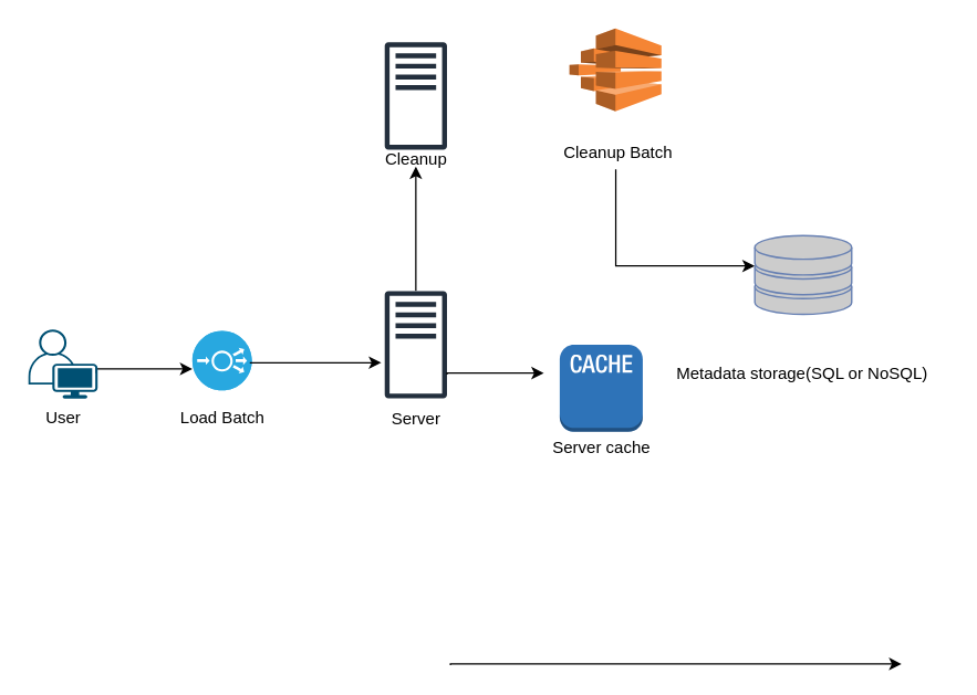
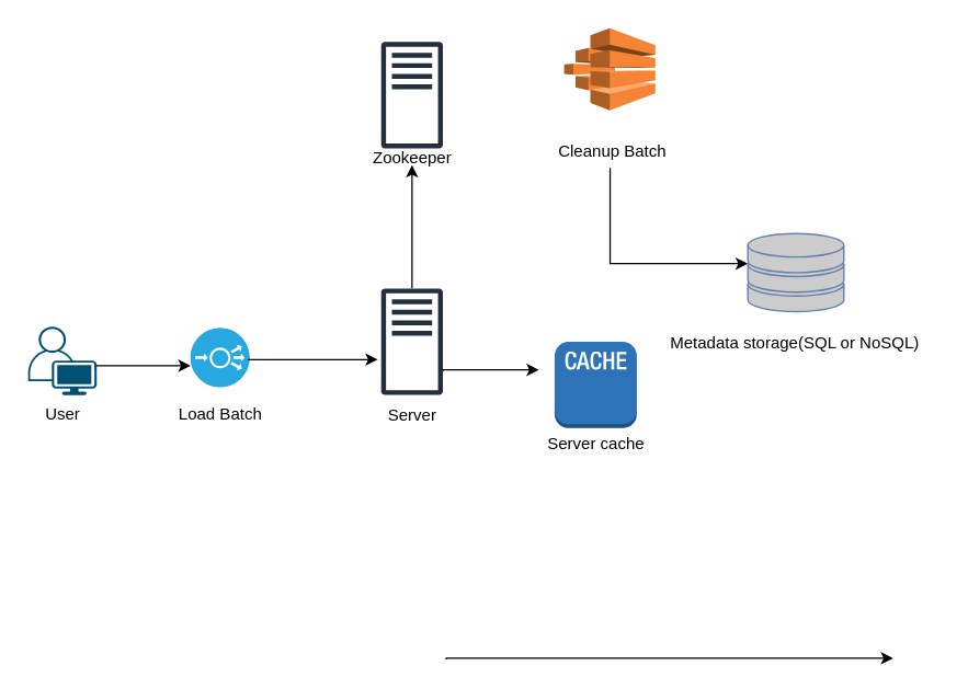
  <mxCell id="0" />
  <mxCell id="1" parent="0" />
  <mxCell id="2" style="edgeStyle=orthogonalEdgeStyle;rounded=0;orthogonalLoop=1;jettySize=auto;html=1;" edge="1" parent="1"><mxGeometry relative="1" as="geometry"><mxPoint x="300" y="120" as="targetPoint" /><mxPoint x="300" y="210" as="sourcePoint" /></mxGeometry></mxCell>
  <mxCell id="3" value="Server" style="text;html=1;align=center;verticalAlign=middle;resizable=0;points=[];autosize=1;strokeColor=none;fillColor=none;" vertex="1" parent="1"><mxGeometry x="270" y="288" width="60" height="30" as="geometry" /></mxCell>
  <mxCell id="4" value="" style="group" vertex="1" connectable="0" parent="1"><mxGeometry x="110" y="239" width="100" height="78" as="geometry" /></mxCell>
  <mxCell id="5" value="" style="fillColor=#28A8E0;verticalLabelPosition=bottom;sketch=0;html=1;strokeColor=#ffffff;verticalAlign=top;align=center;points=[[0.145,0.145,0],[0.5,0,0],[0.855,0.145,0],[1,0.5,0],[0.855,0.855,0],[0.5,1,0],[0.145,0.855,0],[0,0.5,0]];pointerEvents=1;shape=mxgraph.cisco_safe.compositeIcon;bgIcon=ellipse;resIcon=mxgraph.cisco_safe.capability.load_balancer;" vertex="1" parent="4"><mxGeometry x="28.5" width="43" height="43" as="geometry" /></mxCell>
  <mxCell id="6" value="Load Batch" style="text;html=1;align=center;verticalAlign=middle;resizable=0;points=[];autosize=1;strokeColor=none;fillColor=none;" vertex="1" parent="4"><mxGeometry y="48" width="100" height="30" as="geometry" /></mxCell>
  <mxCell id="7" value="" style="outlineConnect=0;dashed=0;verticalLabelPosition=bottom;verticalAlign=top;align=center;html=1;shape=mxgraph.aws3.batch;fillColor=#F58534;gradientColor=none;" vertex="1" parent="1"><mxGeometry x="411" y="20" width="66.5" height="60" as="geometry" /></mxCell>
  <mxCell id="8" style="edgeStyle=orthogonalEdgeStyle;rounded=0;orthogonalLoop=1;jettySize=auto;html=1;" edge="1" parent="1"><mxGeometry relative="1" as="geometry"><mxPoint x="180" y="262" as="sourcePoint" /><Array as="points"><mxPoint x="230" y="262" /><mxPoint x="230" y="262" /></Array><mxPoint x="275" y="262" as="targetPoint" /></mxGeometry></mxCell>
  <mxCell id="9" value="Cleanup Batch" style="text;html=1;align=center;verticalAlign=middle;resizable=0;points=[];autosize=1;strokeColor=none;fillColor=none;" vertex="1" parent="1"><mxGeometry x="396" y="95" width="100" height="30" as="geometry" /></mxCell>
  <mxCell id="10" style="edgeStyle=orthogonalEdgeStyle;rounded=0;orthogonalLoop=1;jettySize=auto;html=1;entryX=0;entryY=0.5;entryDx=0;entryDy=0;entryPerimeter=0;exitX=0.98;exitY=0.51;exitDx=0;exitDy=0;exitPerimeter=0;" edge="1" parent="1"><mxGeometry relative="1" as="geometry"><mxPoint x="69" y="269.5" as="sourcePoint" /><mxPoint x="138.5" y="266.5" as="targetPoint" /><Array as="points"><mxPoint x="69" y="266" /></Array></mxGeometry></mxCell>
  <mxCell id="11" value="Server cache" style="text;html=1;align=center;verticalAlign=middle;resizable=0;points=[];autosize=1;strokeColor=none;fillColor=none;" vertex="1" parent="1"><mxGeometry x="379" y="309" width="110" height="30" as="geometry" /></mxCell>
  <mxCell id="12" value="" style="outlineConnect=0;dashed=0;verticalLabelPosition=bottom;verticalAlign=top;align=center;html=1;shape=mxgraph.aws3.cache_node;fillColor=#2E73B8;gradientColor=none;" vertex="1" parent="1"><mxGeometry x="404" y="249" width="60" height="63" as="geometry" /></mxCell>
  <mxCell id="13" value="" style="fontColor=#0066CC;verticalAlign=top;verticalLabelPosition=bottom;labelPosition=center;align=center;html=1;outlineConnect=0;fillColor=#CCCCCC;strokeColor=#6881B3;gradientColor=none;gradientDirection=north;strokeWidth=2;shape=mxgraph.networks.storage;" vertex="1" parent="1"><mxGeometry x="545" y="170" width="70" height="57" as="geometry" /></mxCell>
- <mxCell id="14" value="Metadata storage(SQL or NoSQL)" style="text;html=1;align=center;verticalAlign=middle;resizable=0;points=[];autosize=1;strokeColor=none;fillColor=none;" vertex="1" parent="1"><mxGeometry x="474" y="255" width="210" height="30" as="geometry" /></mxCell>
+ <mxCell id="14" value="Metadata storage(SQL or NoSQL)" style="text;html=1;align=center;verticalAlign=middle;resizable=0;points=[];autosize=1;strokeColor=none;fillColor=none;" vertex="1" parent="1"><mxGeometry x="474" y="235" width="210" height="30" as="geometry" /></mxCell>
  <mxCell id="15" style="edgeStyle=orthogonalEdgeStyle;rounded=0;orthogonalLoop=1;jettySize=auto;html=1;entryX=0;entryY=0.86;entryDx=0;entryDy=0;entryPerimeter=0;" edge="1" parent="1"><mxGeometry relative="1" as="geometry"><mxPoint x="325" y="481" as="sourcePoint" /><mxPoint x="651" y="480.02" as="targetPoint" /><Array as="points"><mxPoint x="325" y="480" /></Array></mxGeometry></mxCell>
  <mxCell id="16" style="edgeStyle=orthogonalEdgeStyle;rounded=0;orthogonalLoop=1;jettySize=auto;html=1;entryX=0;entryY=0.86;entryDx=0;entryDy=0;entryPerimeter=0;exitX=0.485;exitY=0.9;exitDx=0;exitDy=0;exitPerimeter=0;" edge="1" parent="1" source="9"><mxGeometry relative="1" as="geometry"><mxPoint x="429" y="122" as="sourcePoint" /><mxPoint x="545" y="192.02" as="targetPoint" /><Array as="points"><mxPoint x="445" y="192" /></Array></mxGeometry></mxCell>
  <mxCell id="17" value="" style="sketch=0;outlineConnect=0;fontColor=#232F3E;gradientColor=none;fillColor=#232F3D;strokeColor=none;dashed=0;verticalLabelPosition=bottom;verticalAlign=top;align=center;html=1;fontSize=12;fontStyle=0;aspect=fixed;pointerEvents=1;shape=mxgraph.aws4.traditional_server;" vertex="1" parent="1"><mxGeometry x="277.5" y="210" width="45" height="78" as="geometry" /></mxCell>
  <mxCell id="18" style="edgeStyle=orthogonalEdgeStyle;rounded=0;orthogonalLoop=1;jettySize=auto;html=1;" edge="1" parent="1"><mxGeometry relative="1" as="geometry"><mxPoint x="322.5" y="270.5" as="sourcePoint" /><mxPoint x="392.5" y="269.5" as="targetPoint" /><Array as="points"><mxPoint x="322.5" y="269.5" /></Array></mxGeometry></mxCell>
  <mxCell id="19" value="" style="sketch=0;outlineConnect=0;fontColor=#232F3E;gradientColor=none;fillColor=#232F3D;strokeColor=none;dashed=0;verticalLabelPosition=bottom;verticalAlign=top;align=center;html=1;fontSize=12;fontStyle=0;aspect=fixed;pointerEvents=1;shape=mxgraph.aws4.traditional_server;" vertex="1" parent="1"><mxGeometry x="277.5" y="30" width="45" height="78" as="geometry" /></mxCell>
- <mxCell id="20" value="Cleanup" style="text;html=1;align=center;verticalAlign=middle;resizable=0;points=[];autosize=1;strokeColor=none;fillColor=none;" vertex="1" parent="1"><mxGeometry x="260" y="100" width="80" height="30" as="geometry" /></mxCell>
+ <mxCell id="20" value="Zookeeper" style="text;html=1;align=center;verticalAlign=middle;resizable=0;points=[];autosize=1;strokeColor=none;fillColor=none;" vertex="1" parent="1"><mxGeometry x="260" y="100" width="80" height="30" as="geometry" /></mxCell>
  <mxCell id="21" value="User" style="points=[[0.35,0,0],[0.98,0.51,0],[1,0.71,0],[0.67,1,0],[0,0.795,0],[0,0.65,0]];verticalLabelPosition=bottom;sketch=0;html=1;verticalAlign=top;aspect=fixed;align=center;pointerEvents=1;shape=mxgraph.cisco19.user;fillColor=#005073;strokeColor=none;" vertex="1" parent="1"><mxGeometry x="20" y="238" width="50" height="50" as="geometry" /></mxCell>
